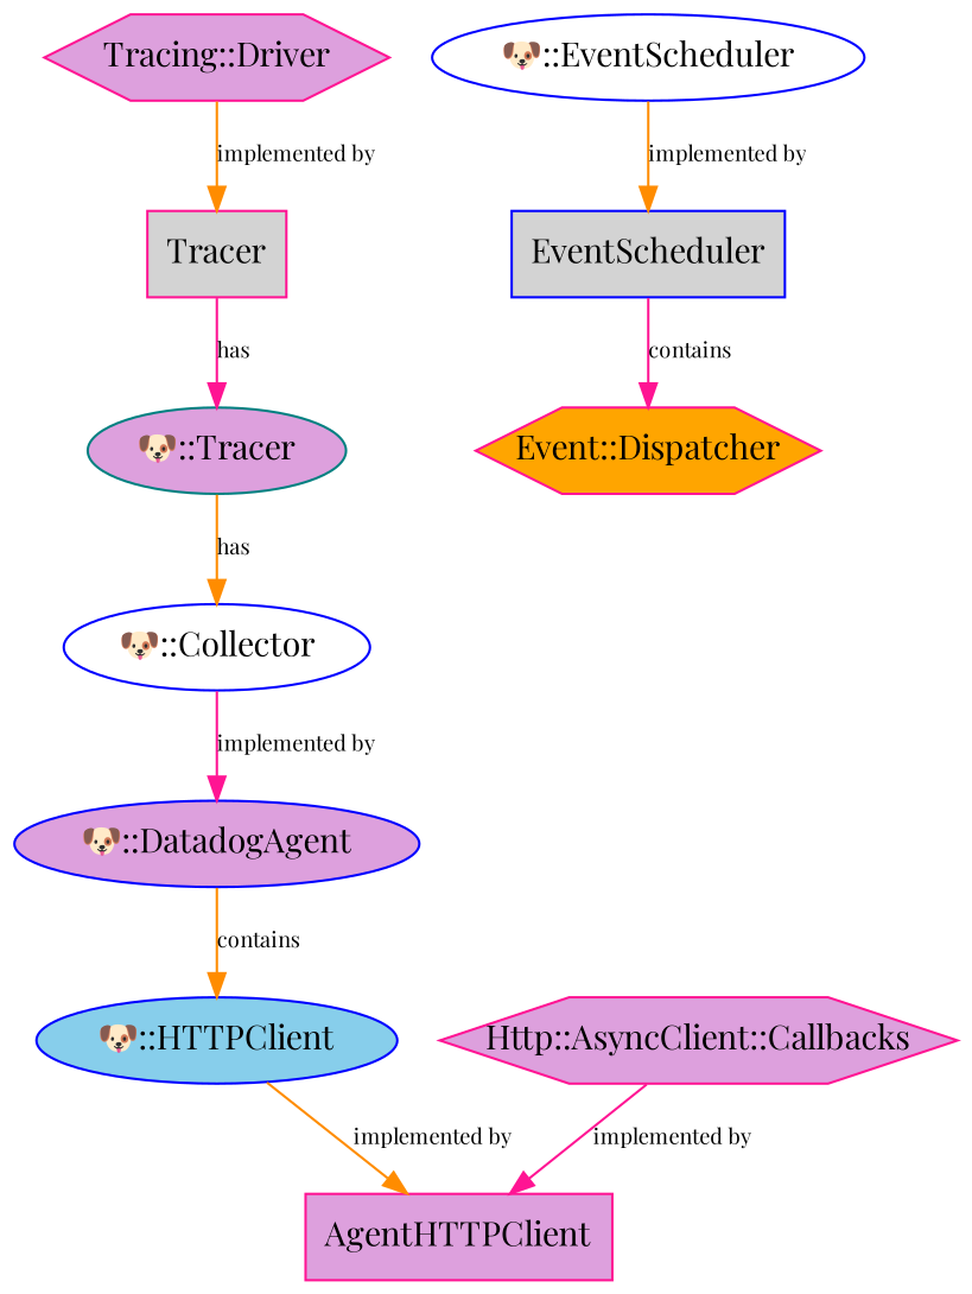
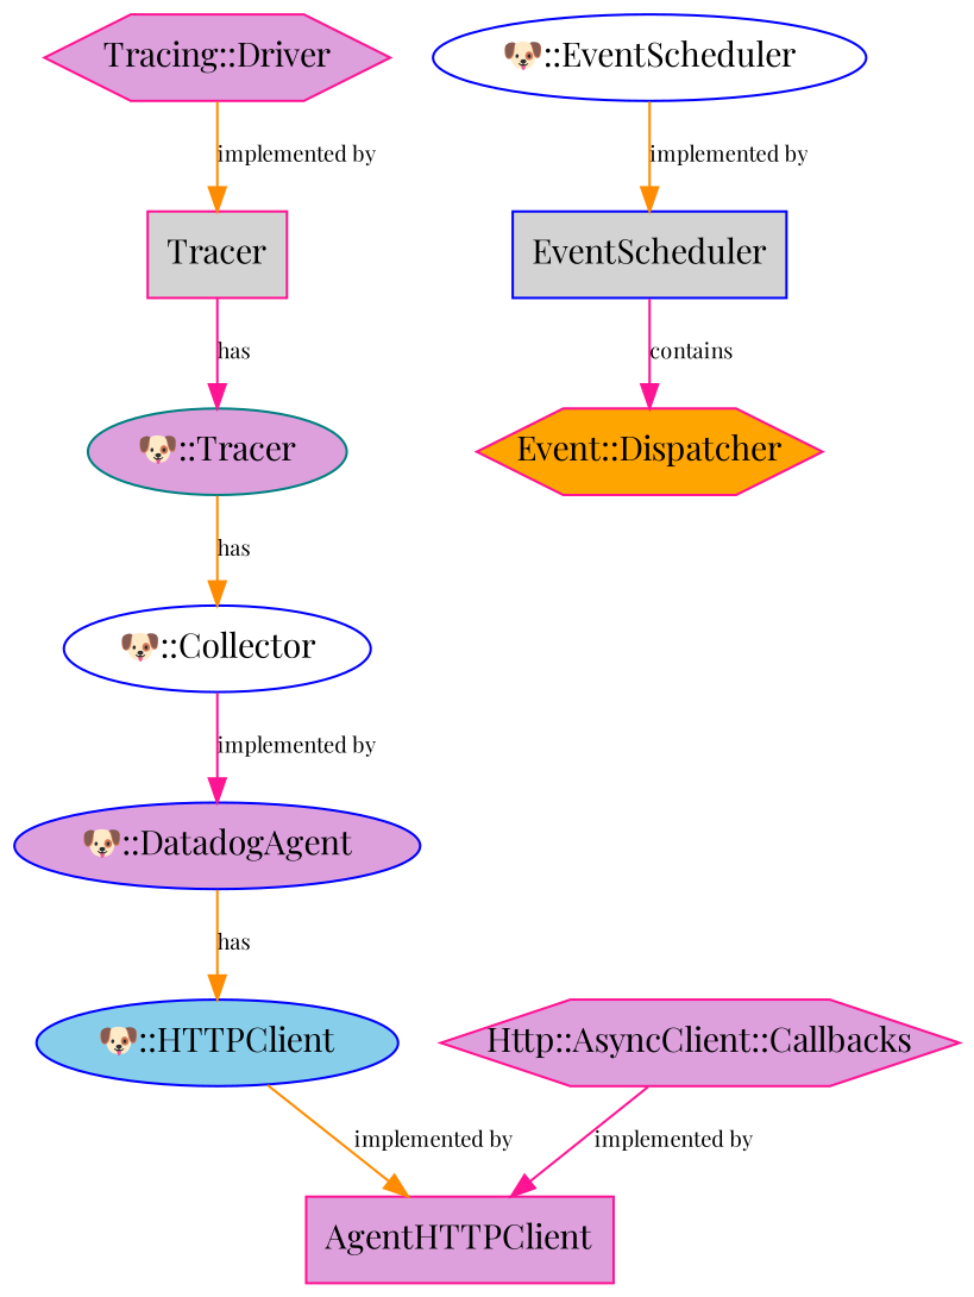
  digraph {
    fontname="Playfair Display"
    rankdir=TB
    node [color=deeppink fillcolor=plum fontname="Playfair Display" style=filled]
    edge [color=darkorange fontname="Playfair Display" fontsize=9]
    n1 [fixedsize=shape label="Tracing::Driver" shape=hexagon width=2]
    n2 [fillcolor=lightgrey label=Tracer shape=box]
    n3 [color=teal label="🐶::Tracer"]
    n4 [color=blue fillcolor=white label="🐶::Collector"]
    n5 [color=blue label="🐶::DatadogAgent"]
    n6 [color=blue fillcolor=skyblue label="🐶::HTTPClient"]
    n7 [color=blue fillcolor=white label="🐶::EventScheduler"]
    n8 [color=blue fillcolor=lightgrey label=EventScheduler shape=box]
    n9 [label=AgentHTTPClient shape=box]
    n10 [fillcolor=orange fixedsize=shape label="Event::Dispatcher" shape=hexagon width=2]
    n11 [fixedsize=shape label="Http::AsyncClient::Callbacks" shape=hexagon width=3]
    n1 -> n2 [label="implemented by"]
    n2 -> n3 [color=deeppink label=has]
    n3 -> n4 [label=has]
    n4 -> n5 [color=deeppink label="implemented by"]
-   n5 -> n6 [label=contains]
+   n5 -> n6 [label=has]
    n6 -> n9 [label="implemented by"]
    n7 -> n8 [label="implemented by"]
    n8 -> n10 [color=deeppink label=contains]
    n11 -> n9 [color=deeppink label="implemented by"]
  }
